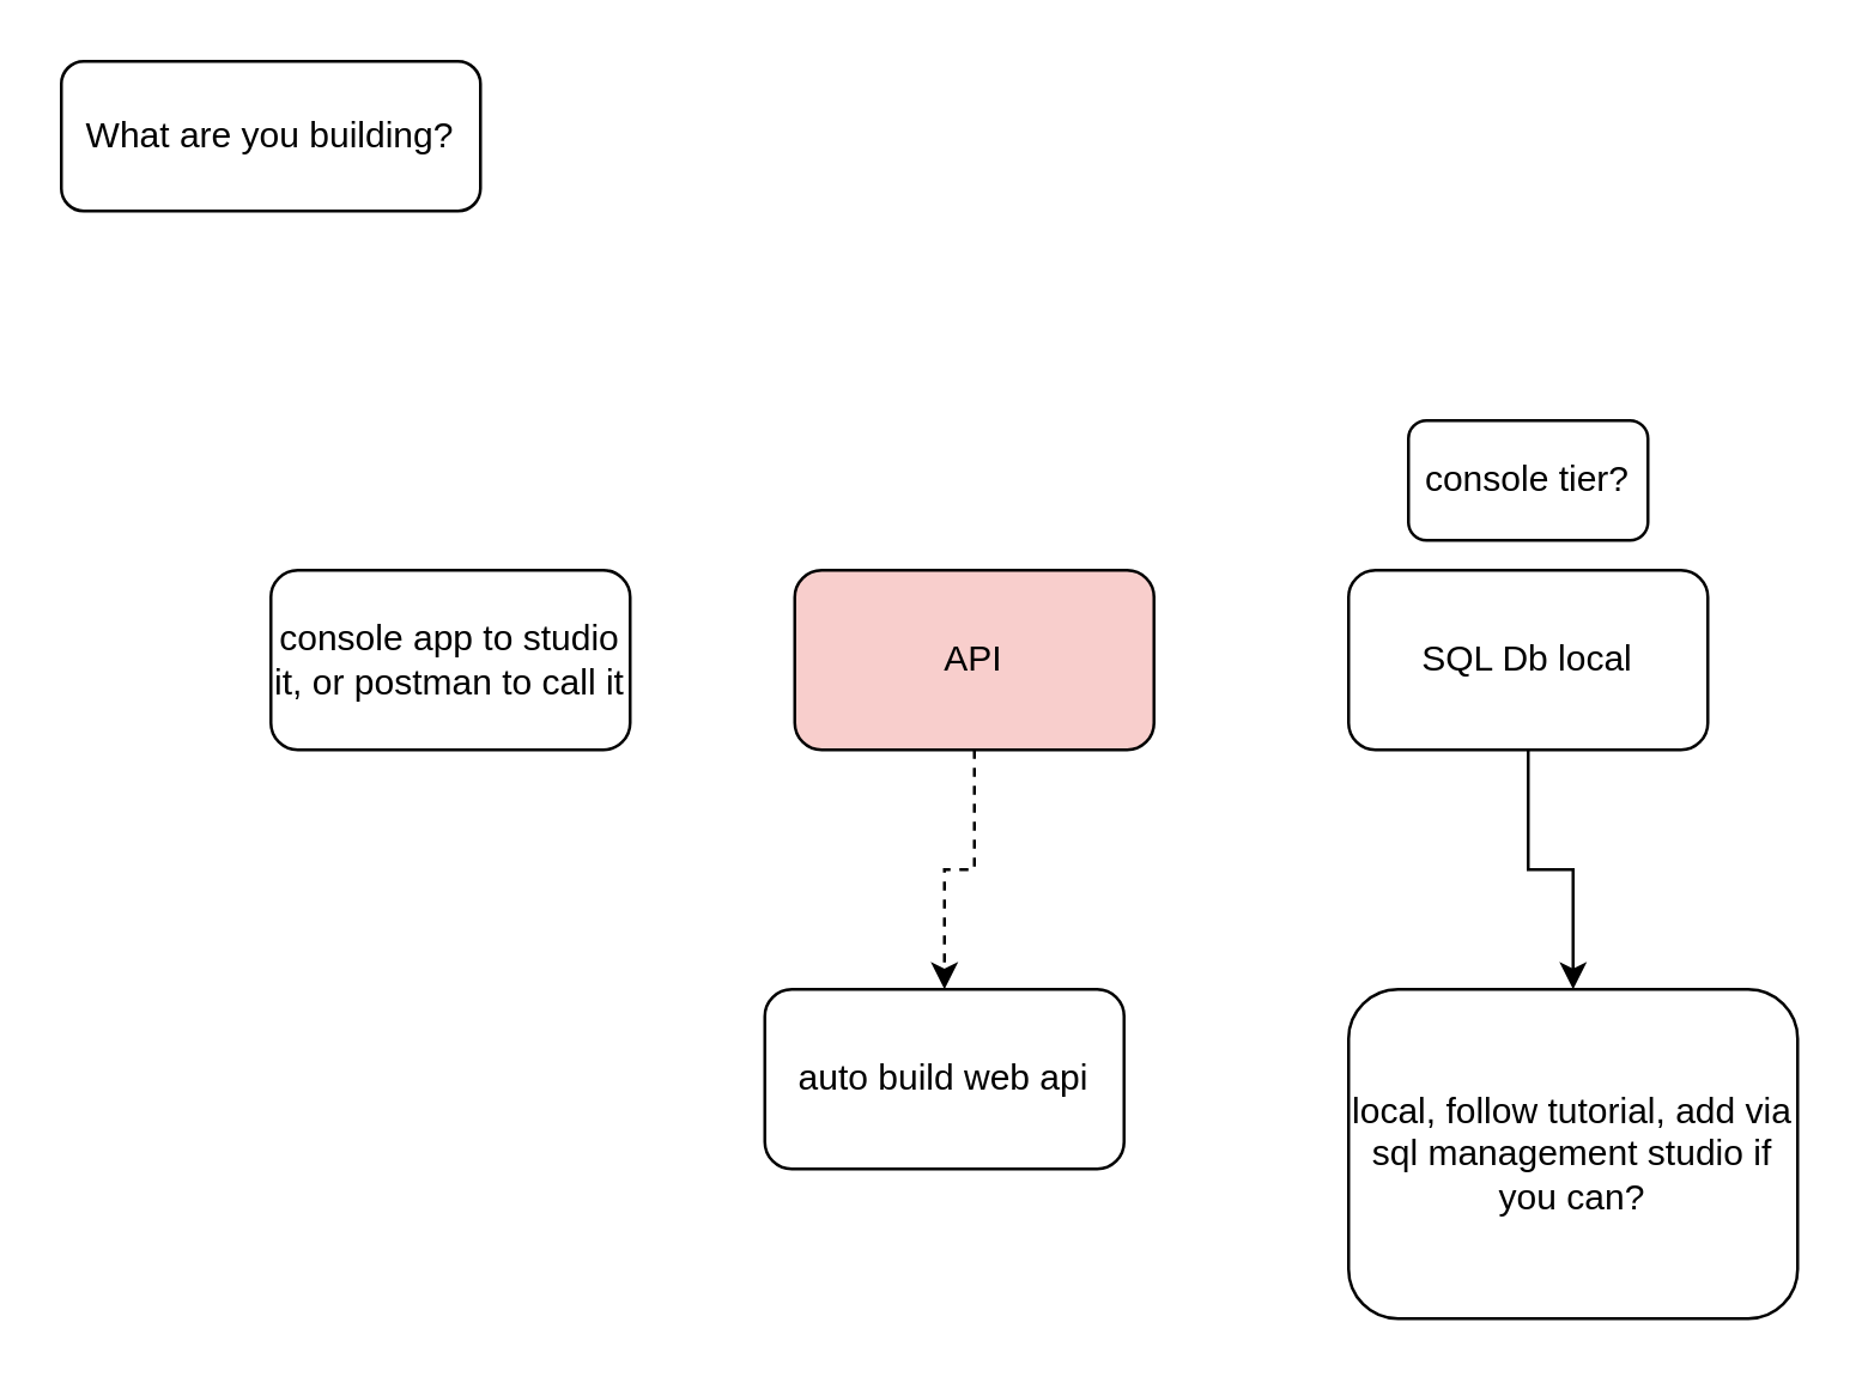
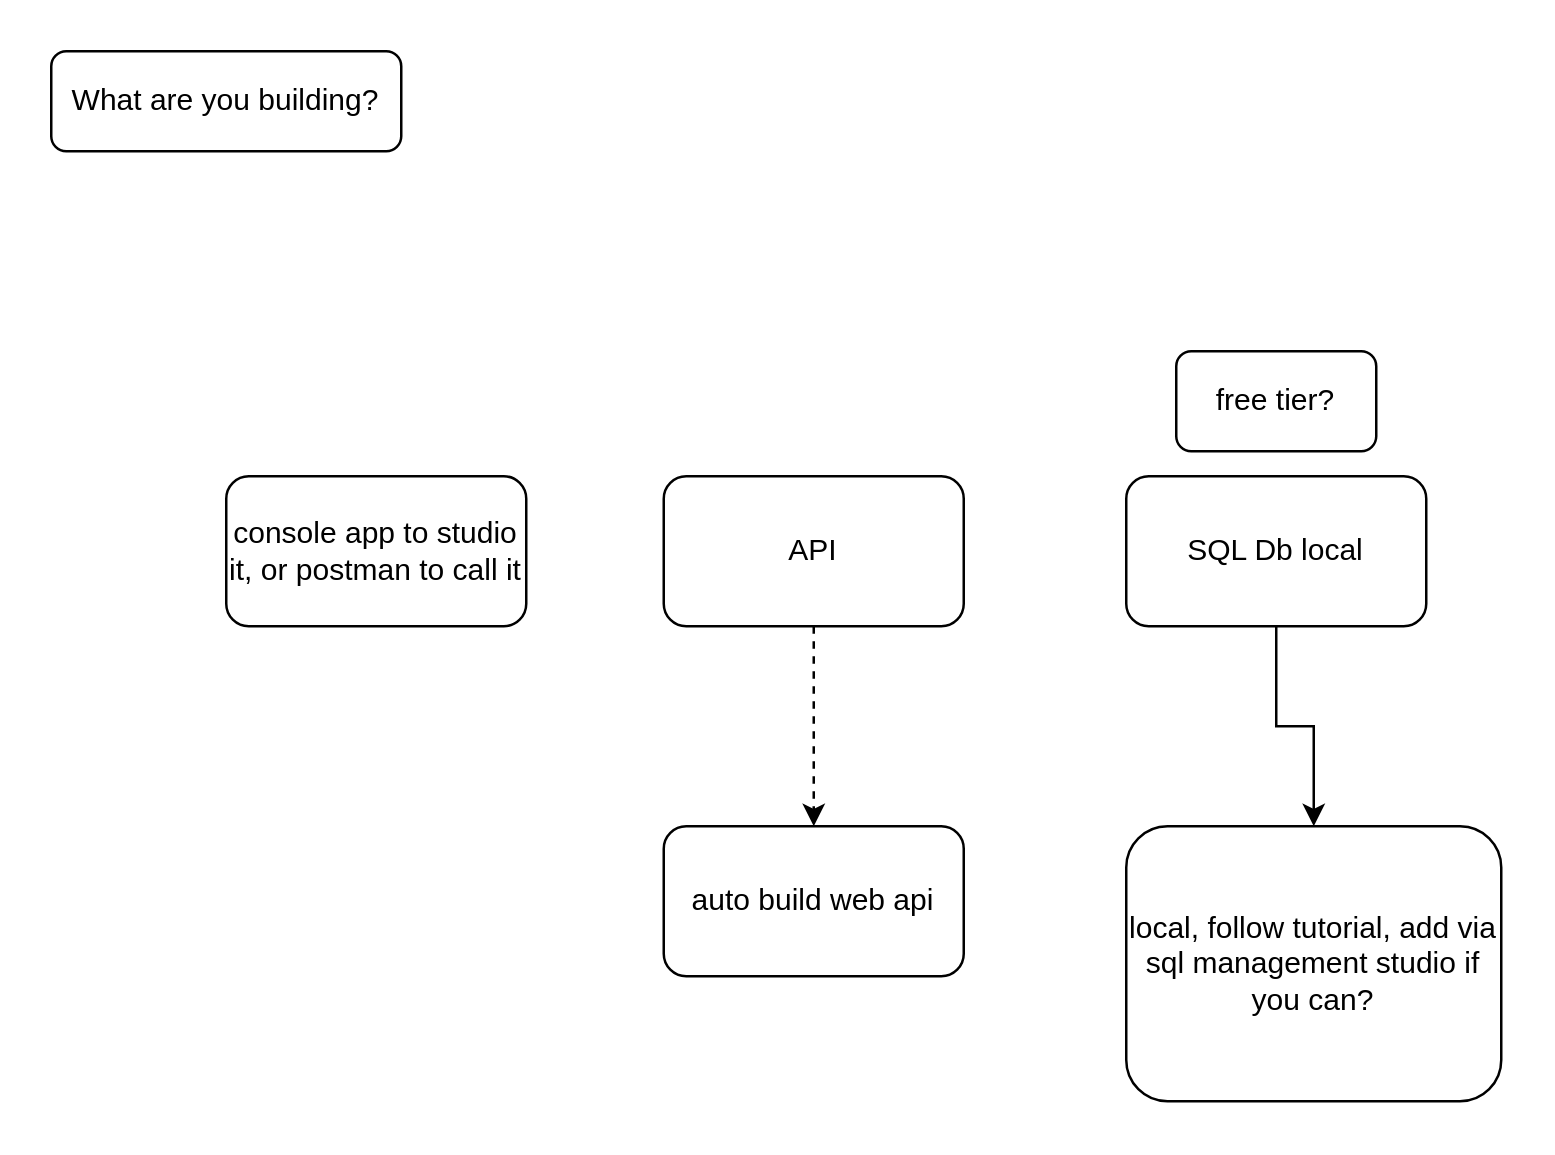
  <mxCell id="0" />
  <mxCell id="1" parent="0" />
- <mxCell id="2" value="What are you building?" style="rounded=1;whiteSpace=wrap;html=1;" parent="1" vertex="1"><mxGeometry x="20" y="20" width="140" height="50" as="geometry" /></mxCell>
+ <mxCell id="2" value="What are you building?" style="rounded=1;whiteSpace=wrap;html=1;" parent="1" vertex="1"><mxGeometry x="20" y="20" width="140" height="40" as="geometry" /></mxCell>
  <mxCell id="3" value="" style="edgeStyle=orthogonalEdgeStyle;rounded=0;orthogonalLoop=1;jettySize=auto;html=1;dashed=1;" edge="1" parent="1" source="4" target="9"><mxGeometry relative="1" as="geometry" /></mxCell>
- <mxCell id="4" value="API" style="rounded=1;whiteSpace=wrap;html=1;fillColor=#f8cecc;" parent="1" vertex="1"><mxGeometry x="265" y="190" width="120" height="60" as="geometry" /></mxCell>
+ <mxCell id="4" value="API" style="rounded=1;whiteSpace=wrap;html=1;" parent="1" vertex="1"><mxGeometry x="265" y="190" width="120" height="60" as="geometry" /></mxCell>
  <mxCell id="5" value="" style="edgeStyle=orthogonalEdgeStyle;rounded=0;orthogonalLoop=1;jettySize=auto;html=1;" edge="1" parent="1" source="6" target="10"><mxGeometry relative="1" as="geometry" /></mxCell>
  <mxCell id="6" value="SQL Db local" style="rounded=1;whiteSpace=wrap;html=1;" parent="1" vertex="1"><mxGeometry x="450" y="190" width="120" height="60" as="geometry" /></mxCell>
  <mxCell id="7" value="console app to studio it, or postman to call it" style="rounded=1;whiteSpace=wrap;html=1;" parent="1" vertex="1"><mxGeometry x="90" y="190" width="120" height="60" as="geometry" /></mxCell>
- <mxCell id="8" value="console tier?" style="rounded=1;whiteSpace=wrap;html=1;" parent="1" vertex="1"><mxGeometry x="470" y="140" width="80" height="40" as="geometry" /></mxCell>
- <mxCell id="9" value="auto build web api" style="whiteSpace=wrap;html=1;rounded=1;" vertex="1" parent="1"><mxGeometry x="255" y="330" width="120" height="60" as="geometry" /></mxCell>
+ <mxCell id="8" value="free tier?" style="rounded=1;whiteSpace=wrap;html=1;" parent="1" vertex="1"><mxGeometry x="470" y="140" width="80" height="40" as="geometry" /></mxCell>
+ <mxCell id="9" value="auto build web api" style="whiteSpace=wrap;html=1;rounded=1;" vertex="1" parent="1"><mxGeometry x="265" y="330" width="120" height="60" as="geometry" /></mxCell>
  <mxCell id="10" value="local, follow tutorial, add via sql management studio if you can?" style="whiteSpace=wrap;html=1;rounded=1;" vertex="1" parent="1"><mxGeometry x="450" y="330" width="150" height="110" as="geometry" /></mxCell>
